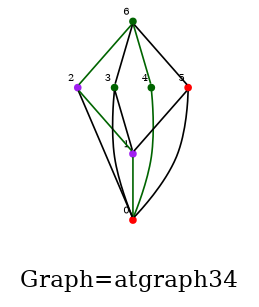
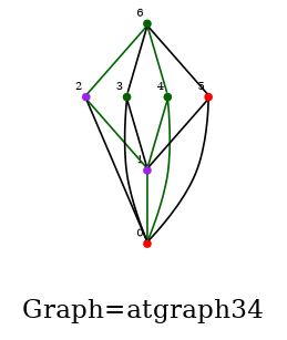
  graph {
    label="Graph=atgraph34"
    labelloc=bottom
    node [fontsize=6 shape=point color=darkgreen]
    edge [color=black]
    0 [xlabel=0 color=red]
    1 [xlabel=1 color=purple]
    2 [xlabel=2 color=purple]
    3 [xlabel=3]
    4 [xlabel=4]
    5 [xlabel=5 color=red]
    6 [xlabel=6]
    1 -- 0 [color=darkgreen]
    2 -- 0
    2 -- 1 [color=darkgreen]
    3 -- 0
    3 -- 1
    4 -- 0 [color=darkgreen]
+   4 -- 1 [color=darkgreen]
    5 -- 0
    5 -- 1
    6 -- 2 [color=darkgreen]
    6 -- 3
    6 -- 4 [color=darkgreen]
    6 -- 5
  }
